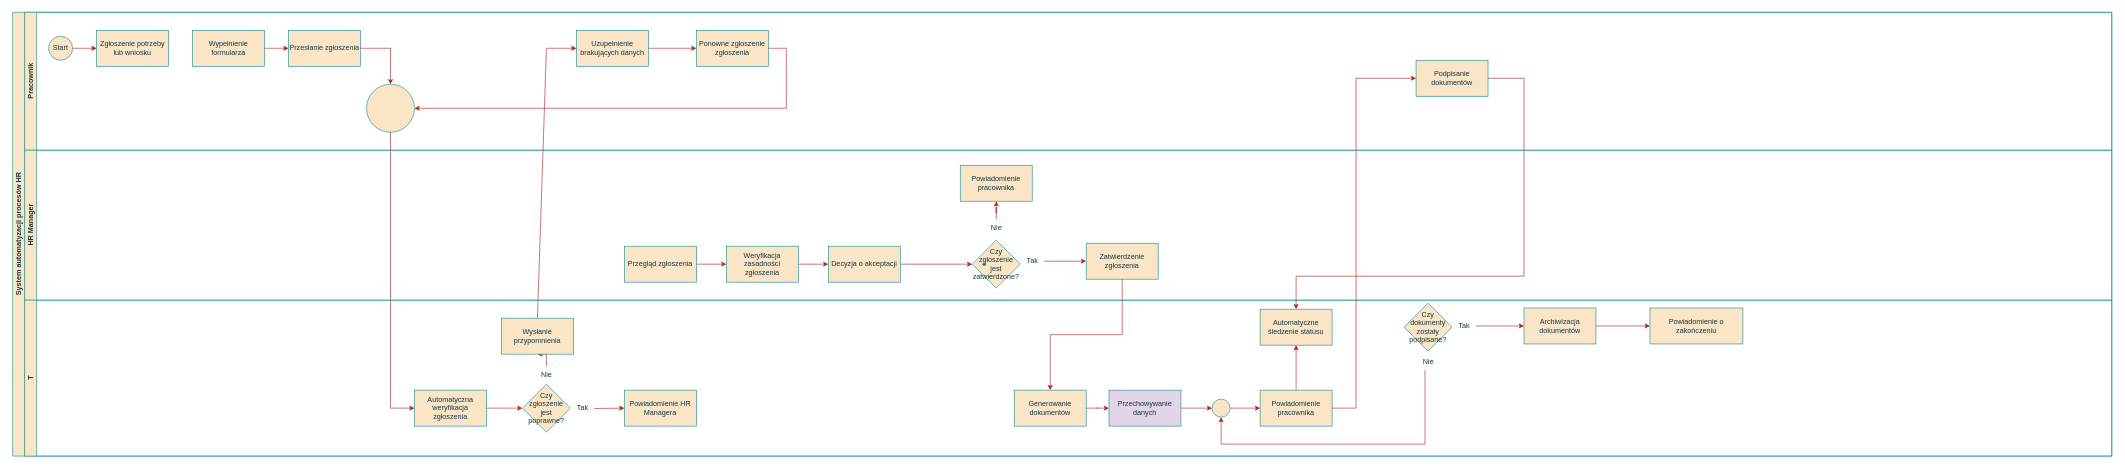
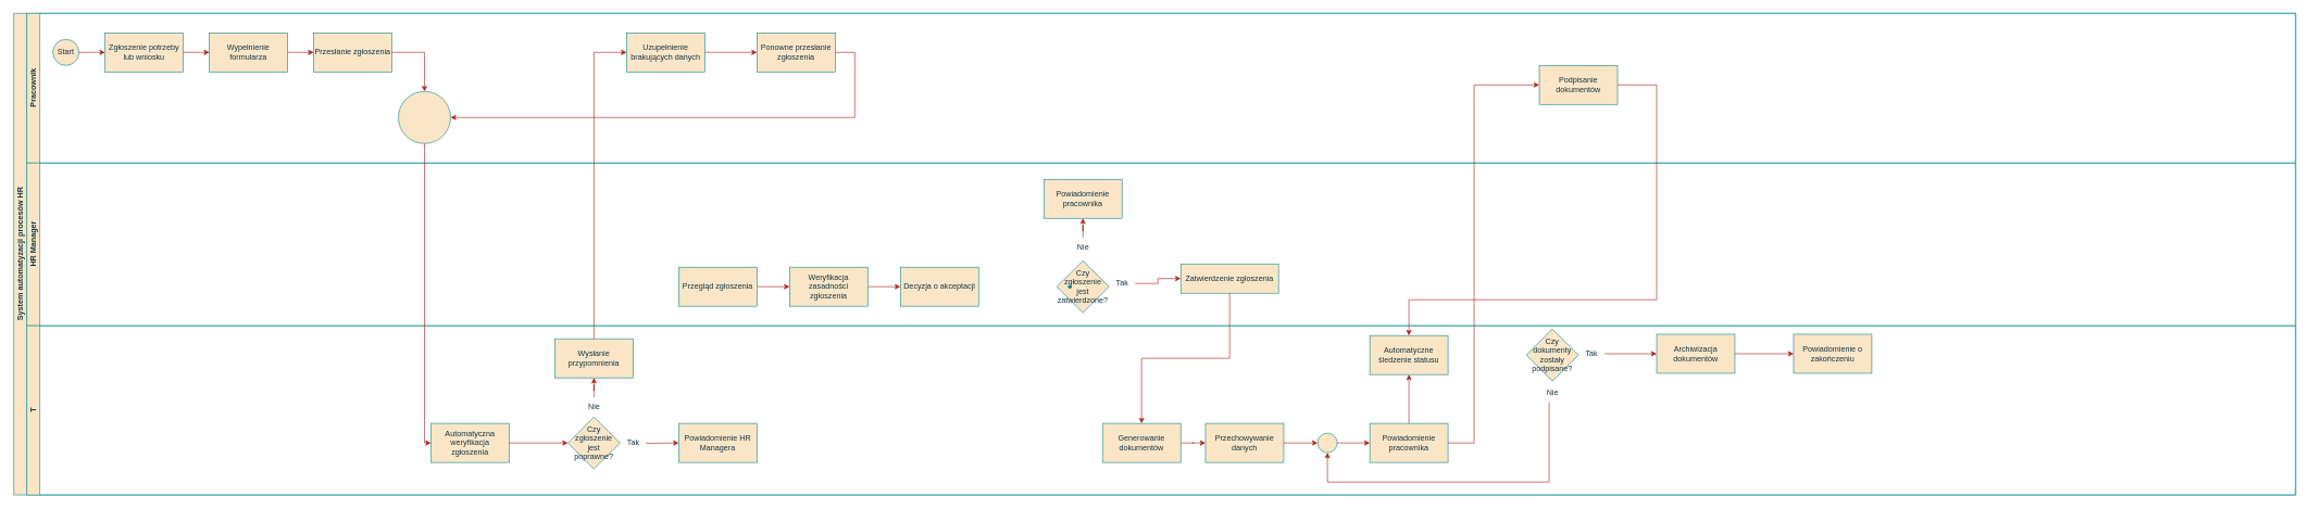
  <mxCell id="0" />
  <mxCell id="1" parent="0" />
  <mxCell id="2" value="System automatyzacji procesów HR" style="swimlane;html=1;childLayout=stackLayout;resizeParent=1;resizeParentMax=0;horizontal=0;startSize=20;horizontalStack=0;labelBackgroundColor=none;fillColor=#FAE5C7;strokeColor=#0F8B8D;fontColor=#143642;" parent="1" vertex="1"><mxGeometry x="20" y="20" width="3500" height="740" as="geometry" /></mxCell>
  <mxCell id="3" value="Pracownik" style="swimlane;html=1;startSize=20;horizontal=0;labelBackgroundColor=none;fillColor=#FAE5C7;strokeColor=#0F8B8D;fontColor=#143642;" parent="2" vertex="1"><mxGeometry x="20" width="3480" height="230" as="geometry" /></mxCell>
  <mxCell id="4" value="" style="edgeStyle=orthogonalEdgeStyle;rounded=0;orthogonalLoop=1;jettySize=auto;html=1;labelBackgroundColor=none;strokeColor=#A8201A;fontColor=default;" parent="3" source="5" edge="1"><mxGeometry relative="1" as="geometry"><mxPoint x="120" y="60" as="targetPoint" /></mxGeometry></mxCell>
  <mxCell id="5" value="Start" style="ellipse;whiteSpace=wrap;html=1;labelBackgroundColor=none;fillColor=#FAE5C7;strokeColor=#0F8B8D;fontColor=#143642;" parent="3" vertex="1"><mxGeometry x="40" y="40" width="40" height="40" as="geometry" /></mxCell>
  <mxCell id="6" value="Zgłoszenie potrzeby lub wniosku" style="whiteSpace=wrap;html=1;labelBackgroundColor=none;fillColor=#FAE5C7;strokeColor=#0F8B8D;fontColor=#143642;" vertex="1" parent="3"><mxGeometry x="120" y="30" width="120" height="60" as="geometry" /></mxCell>
  <mxCell id="7" value="Wypełnienie formularza" style="whiteSpace=wrap;html=1;labelBackgroundColor=none;fillColor=#FAE5C7;strokeColor=#0F8B8D;fontColor=#143642;" vertex="1" parent="3"><mxGeometry x="280" y="30" width="120" height="60" as="geometry" /></mxCell>
+ <mxCell id="8" value="" style="edgeStyle=none;orthogonalLoop=1;jettySize=auto;html=1;rounded=0;exitX=1;exitY=0.5;exitDx=0;exitDy=0;entryX=0;entryY=0.5;entryDx=0;entryDy=0;labelBackgroundColor=none;strokeColor=#A8201A;fontColor=default;" edge="1" parent="3" source="6" target="7"><mxGeometry width="100" relative="1" as="geometry"><mxPoint x="230" y="40" as="sourcePoint" /><mxPoint x="330" y="40" as="targetPoint" /><Array as="points" /></mxGeometry></mxCell>
  <mxCell id="9" value="Przesłanie zgłoszenia" style="whiteSpace=wrap;html=1;labelBackgroundColor=none;fillColor=#FAE5C7;strokeColor=#0F8B8D;fontColor=#143642;" vertex="1" parent="3"><mxGeometry x="440" y="30" width="120" height="60" as="geometry" /></mxCell>
  <mxCell id="10" value="" style="edgeStyle=none;orthogonalLoop=1;jettySize=auto;html=1;rounded=0;exitX=1;exitY=0.5;exitDx=0;exitDy=0;entryX=0;entryY=0.5;entryDx=0;entryDy=0;labelBackgroundColor=none;strokeColor=#A8201A;fontColor=default;" edge="1" parent="3" source="7" target="9"><mxGeometry width="100" relative="1" as="geometry"><mxPoint x="370" y="40" as="sourcePoint" /><mxPoint x="470" y="40" as="targetPoint" /><Array as="points" /></mxGeometry></mxCell>
  <mxCell id="11" value="" style="edgeStyle=orthogonalEdgeStyle;rounded=0;orthogonalLoop=1;jettySize=auto;html=1;labelBackgroundColor=none;strokeColor=#A8201A;fontColor=default;" edge="1" parent="3" source="12" target="13"><mxGeometry relative="1" as="geometry" /></mxCell>
  <mxCell id="12" value="Uzupełnienie brakujących danych" style="whiteSpace=wrap;html=1;labelBackgroundColor=none;fillColor=#FAE5C7;strokeColor=#0F8B8D;fontColor=#143642;" vertex="1" parent="3"><mxGeometry x="920" y="30" width="120" height="60" as="geometry" /></mxCell>
- <mxCell id="13" value="Ponowne zgłoszenie zgłoszenia" style="whiteSpace=wrap;html=1;labelBackgroundColor=none;fillColor=#FAE5C7;strokeColor=#0F8B8D;fontColor=#143642;" vertex="1" parent="3"><mxGeometry x="1120" y="30" width="120" height="60" as="geometry" /></mxCell>
+ <mxCell id="13" value="Ponowne przesłanie zgłoszenia" style="whiteSpace=wrap;html=1;labelBackgroundColor=none;fillColor=#FAE5C7;strokeColor=#0F8B8D;fontColor=#143642;" vertex="1" parent="3"><mxGeometry x="1120" y="30" width="120" height="60" as="geometry" /></mxCell>
  <mxCell id="14" value="" style="edgeStyle=none;orthogonalLoop=1;jettySize=auto;html=1;rounded=0;exitX=1;exitY=0.5;exitDx=0;exitDy=0;entryX=1;entryY=0.5;entryDx=0;entryDy=0;labelBackgroundColor=none;strokeColor=#A8201A;fontColor=default;" edge="1" parent="3" source="13"><mxGeometry width="100" relative="1" as="geometry"><mxPoint x="1150" y="150" as="sourcePoint" /><mxPoint x="650" y="160" as="targetPoint" /><Array as="points"><mxPoint x="1270" y="60" /><mxPoint x="1270" y="160" /></Array></mxGeometry></mxCell>
  <mxCell id="15" value="Podpisanie dokumentów" style="whiteSpace=wrap;html=1;labelBackgroundColor=none;fillColor=#FAE5C7;strokeColor=#0F8B8D;fontColor=#143642;" vertex="1" parent="3"><mxGeometry x="2320" y="80" width="120" height="60" as="geometry" /></mxCell>
  <mxCell id="16" value="" style="ellipse;whiteSpace=wrap;html=1;aspect=fixed;fillColor=#FAE5C7;fillStyle=solid;labelBackgroundColor=none;strokeColor=#0F8B8D;fontColor=#143642;" vertex="1" parent="3"><mxGeometry x="570" y="120" width="80" height="80" as="geometry" /></mxCell>
  <mxCell id="17" value="HR Manager" style="swimlane;html=1;startSize=20;horizontal=0;labelBackgroundColor=none;fillColor=#FAE5C7;strokeColor=#0F8B8D;fontColor=#143642;" parent="2" vertex="1"><mxGeometry x="20" y="230" width="3480" height="250" as="geometry" /></mxCell>
- <mxCell id="18" value="Zatwierdzenie zgłoszenia" style="whiteSpace=wrap;html=1;labelBackgroundColor=none;fillColor=#FAE5C7;strokeColor=#0F8B8D;fontColor=#143642;" vertex="1" parent="17"><mxGeometry x="1770" y="155" width="120" height="60" as="geometry" /></mxCell>
+ <mxCell id="18" value="Zatwierdzenie zgłoszenia" style="whiteSpace=wrap;html=1;labelBackgroundColor=none;fillColor=#FAE5C7;strokeColor=#0F8B8D;fontColor=#143642;" vertex="1" parent="17"><mxGeometry x="1770" y="155" width="150" height="45" as="geometry" /></mxCell>
  <mxCell id="19" value="Czy zgłoszenie jest zatwierdzone?" style="rhombus;whiteSpace=wrap;html=1;labelBackgroundColor=none;fillColor=#FAE5C7;strokeColor=#0F8B8D;fontColor=#143642;" vertex="1" parent="17"><mxGeometry x="1580" y="150" width="80" height="80" as="geometry" /></mxCell>
  <mxCell id="20" value="" style="edgeStyle=orthogonalEdgeStyle;rounded=0;orthogonalLoop=1;jettySize=auto;html=1;labelBackgroundColor=none;strokeColor=#A8201A;fontColor=default;" edge="1" parent="17" source="21" target="18"><mxGeometry relative="1" as="geometry" /></mxCell>
  <mxCell id="21" value="Tak" style="text;html=1;align=center;verticalAlign=middle;resizable=0;points=[];autosize=1;strokeColor=none;fillColor=none;labelBackgroundColor=none;fontColor=#143642;" vertex="1" parent="17"><mxGeometry x="1660" y="170" width="40" height="30" as="geometry" /></mxCell>
  <mxCell id="22" value="" style="edgeStyle=orthogonalEdgeStyle;rounded=0;orthogonalLoop=1;jettySize=auto;html=1;labelBackgroundColor=none;strokeColor=#A8201A;fontColor=default;" edge="1" parent="17" source="23" target="24"><mxGeometry relative="1" as="geometry" /></mxCell>
  <mxCell id="23" value="Nie" style="text;html=1;align=center;verticalAlign=middle;resizable=0;points=[];autosize=1;strokeColor=none;fillColor=none;labelBackgroundColor=none;fontColor=#143642;" vertex="1" parent="17"><mxGeometry x="1600" y="115" width="40" height="30" as="geometry" /></mxCell>
  <mxCell id="24" value="Powiadomienie pracownika" style="whiteSpace=wrap;html=1;labelBackgroundColor=none;fillColor=#FAE5C7;strokeColor=#0F8B8D;fontColor=#143642;" vertex="1" parent="17"><mxGeometry x="1560" y="25" width="120" height="60" as="geometry" /></mxCell>
  <mxCell id="25" value="" style="edgeStyle=orthogonalEdgeStyle;rounded=0;orthogonalLoop=1;jettySize=auto;html=1;labelBackgroundColor=none;strokeColor=#A8201A;fontColor=default;" edge="1" parent="17" source="26" target="28"><mxGeometry relative="1" as="geometry" /></mxCell>
  <mxCell id="26" value="Przegląd zgłoszenia" style="whiteSpace=wrap;html=1;labelBackgroundColor=none;fillColor=#FAE5C7;strokeColor=#0F8B8D;fontColor=#143642;" vertex="1" parent="17"><mxGeometry x="1000" y="160" width="120" height="60" as="geometry" /></mxCell>
  <mxCell id="27" value="" style="edgeStyle=orthogonalEdgeStyle;rounded=0;orthogonalLoop=1;jettySize=auto;html=1;labelBackgroundColor=none;strokeColor=#A8201A;fontColor=default;" edge="1" parent="17" source="28" target="30"><mxGeometry relative="1" as="geometry" /></mxCell>
  <mxCell id="28" value="Weryfikacja zasadności zgłoszenia" style="whiteSpace=wrap;html=1;labelBackgroundColor=none;fillColor=#FAE5C7;strokeColor=#0F8B8D;fontColor=#143642;" vertex="1" parent="17"><mxGeometry x="1170" y="160" width="120" height="60" as="geometry" /></mxCell>
- <mxCell id="29" value="" style="edgeStyle=orthogonalEdgeStyle;rounded=0;orthogonalLoop=1;jettySize=auto;html=1;entryX=0;entryY=0.5;entryDx=0;entryDy=0;labelBackgroundColor=none;strokeColor=#A8201A;fontColor=default;" edge="1" parent="17" source="30" target="19"><mxGeometry relative="1" as="geometry" /></mxCell>
  <mxCell id="30" value="Decyzja o akceptacji" style="whiteSpace=wrap;html=1;labelBackgroundColor=none;fillColor=#FAE5C7;strokeColor=#0F8B8D;fontColor=#143642;" vertex="1" parent="17"><mxGeometry x="1340" y="160" width="120" height="60" as="geometry" /></mxCell>
  <mxCell id="31" value="" style="shape=waypoint;sketch=0;size=6;pointerEvents=1;points=[];fillColor=#FAE5C7;resizable=0;rotatable=0;perimeter=centerPerimeter;snapToPoint=1;labelBackgroundColor=none;strokeColor=#0F8B8D;fontColor=#143642;" vertex="1" parent="17"><mxGeometry x="1590" y="180" width="20" height="20" as="geometry" /></mxCell>
  <mxCell id="32" value="" style="edgeStyle=none;orthogonalLoop=1;jettySize=auto;html=1;rounded=0;exitX=0.5;exitY=0;exitDx=0;exitDy=0;entryX=0;entryY=0.5;entryDx=0;entryDy=0;labelBackgroundColor=none;strokeColor=#A8201A;fontColor=default;" edge="1" parent="2" source="41" target="12"><mxGeometry width="100" relative="1" as="geometry"><mxPoint x="820" y="400" as="sourcePoint" /><mxPoint x="890" y="60" as="targetPoint" /><Array as="points"><mxPoint x="890" y="60" /></Array></mxGeometry></mxCell>
  <mxCell id="33" value="" style="edgeStyle=orthogonalEdgeStyle;rounded=0;orthogonalLoop=1;jettySize=auto;html=1;labelBackgroundColor=none;strokeColor=#A8201A;fontColor=default;" edge="1" parent="2" source="18" target="45"><mxGeometry relative="1" as="geometry" /></mxCell>
  <mxCell id="34" value="T" style="swimlane;html=1;startSize=20;horizontal=0;labelBackgroundColor=none;fillColor=#FAE5C7;strokeColor=#0F8B8D;fontColor=#143642;" parent="2" vertex="1"><mxGeometry x="20" y="480" width="3480" height="260" as="geometry" /></mxCell>
- <mxCell id="35" value="Automatyczna weryfikacja zgłoszenia" style="whiteSpace=wrap;html=1;labelBackgroundColor=none;fillColor=#FAE5C7;strokeColor=#0F8B8D;fontColor=#143642;" vertex="1" parent="34"><mxGeometry x="650" y="150" width="120" height="60" as="geometry" /></mxCell>
+ <mxCell id="35" value="Automatyczna weryfikacja zgłoszenia" style="whiteSpace=wrap;html=1;labelBackgroundColor=none;fillColor=#FAE5C7;strokeColor=#0F8B8D;fontColor=#143642;" vertex="1" parent="34"><mxGeometry x="620" y="150" width="120" height="60" as="geometry" /></mxCell>
  <mxCell id="36" value="Czy zgłoszenie jest poprawne?" style="rhombus;whiteSpace=wrap;html=1;labelBackgroundColor=none;fillColor=#FAE5C7;strokeColor=#0F8B8D;fontColor=#143642;" vertex="1" parent="34"><mxGeometry x="830" y="140" width="80" height="80" as="geometry" /></mxCell>
  <mxCell id="37" value="Tak" style="text;html=1;align=center;verticalAlign=middle;resizable=0;points=[];autosize=1;strokeColor=none;fillColor=none;labelBackgroundColor=none;fontColor=#143642;" vertex="1" parent="34"><mxGeometry x="910" y="165" width="40" height="30" as="geometry" /></mxCell>
  <mxCell id="38" value="" style="edgeStyle=orthogonalEdgeStyle;rounded=0;orthogonalLoop=1;jettySize=auto;html=1;labelBackgroundColor=none;strokeColor=#A8201A;fontColor=default;" edge="1" parent="34" source="39" target="41"><mxGeometry relative="1" as="geometry" /></mxCell>
  <mxCell id="39" value="Nie" style="text;html=1;align=center;verticalAlign=middle;resizable=0;points=[];autosize=1;strokeColor=none;fillColor=none;labelBackgroundColor=none;fontColor=#143642;" vertex="1" parent="34"><mxGeometry x="850" y="110" width="40" height="30" as="geometry" /></mxCell>
  <mxCell id="40" value="" style="edgeStyle=none;orthogonalLoop=1;jettySize=auto;html=1;rounded=0;exitX=1;exitY=0.5;exitDx=0;exitDy=0;entryX=0;entryY=0.5;entryDx=0;entryDy=0;labelBackgroundColor=none;strokeColor=#A8201A;fontColor=default;" edge="1" parent="34" source="35" target="36"><mxGeometry width="100" relative="1" as="geometry"><mxPoint x="760" y="190" as="sourcePoint" /><mxPoint x="860" y="190" as="targetPoint" /><Array as="points" /></mxGeometry></mxCell>
- <mxCell id="41" value="Wysłanie przypomnienia" style="whiteSpace=wrap;html=1;labelBackgroundColor=none;fillColor=#FAE5C7;strokeColor=#0F8B8D;fontColor=#143642;" vertex="1" parent="34"><mxGeometry x="795" y="30" width="120" height="60" as="geometry" /></mxCell>
+ <mxCell id="41" value="Wysłanie przypomnienia" style="whiteSpace=wrap;html=1;labelBackgroundColor=none;fillColor=#FAE5C7;strokeColor=#0F8B8D;fontColor=#143642;" vertex="1" parent="34"><mxGeometry x="810" y="20" width="120" height="60" as="geometry" /></mxCell>
  <mxCell id="42" value="Powiadomienie HR Managera" style="whiteSpace=wrap;html=1;labelBackgroundColor=none;fillColor=#FAE5C7;strokeColor=#0F8B8D;fontColor=#143642;" vertex="1" parent="34"><mxGeometry x="1000" y="150" width="120" height="60" as="geometry" /></mxCell>
  <mxCell id="43" value="" style="edgeStyle=none;orthogonalLoop=1;jettySize=auto;html=1;rounded=0;exitX=0.996;exitY=0.522;exitDx=0;exitDy=0;exitPerimeter=0;entryX=0;entryY=0.5;entryDx=0;entryDy=0;labelBackgroundColor=none;strokeColor=#A8201A;fontColor=default;" edge="1" parent="34" source="37" target="42"><mxGeometry width="100" relative="1" as="geometry"><mxPoint x="930" y="100" as="sourcePoint" /><mxPoint x="1030" y="100" as="targetPoint" /><Array as="points" /></mxGeometry></mxCell>
  <mxCell id="44" value="" style="edgeStyle=orthogonalEdgeStyle;rounded=0;orthogonalLoop=1;jettySize=auto;html=1;labelBackgroundColor=none;strokeColor=#A8201A;fontColor=default;" edge="1" parent="34" source="45" target="51"><mxGeometry relative="1" as="geometry" /></mxCell>
  <mxCell id="45" value="Generowanie dokumentów" style="whiteSpace=wrap;html=1;labelBackgroundColor=none;fillColor=#FAE5C7;strokeColor=#0F8B8D;fontColor=#143642;" vertex="1" parent="34"><mxGeometry x="1650" y="150" width="120" height="60" as="geometry" /></mxCell>
  <mxCell id="46" value="" style="edgeStyle=orthogonalEdgeStyle;rounded=0;orthogonalLoop=1;jettySize=auto;html=1;labelBackgroundColor=none;strokeColor=#A8201A;fontColor=default;" edge="1" parent="34" source="47" target="52"><mxGeometry relative="1" as="geometry" /></mxCell>
  <mxCell id="47" value="Powiadomienie pracownika" style="whiteSpace=wrap;html=1;labelBackgroundColor=none;fillColor=#FAE5C7;strokeColor=#0F8B8D;fontColor=#143642;" vertex="1" parent="34"><mxGeometry x="2060" y="150" width="120" height="60" as="geometry" /></mxCell>
  <mxCell id="48" value="" style="edgeStyle=orthogonalEdgeStyle;rounded=0;orthogonalLoop=1;jettySize=auto;html=1;labelBackgroundColor=none;strokeColor=#A8201A;fontColor=default;" edge="1" parent="34" source="49" target="56"><mxGeometry relative="1" as="geometry" /></mxCell>
  <mxCell id="49" value="Archiwizacja dokumentów" style="whiteSpace=wrap;html=1;labelBackgroundColor=none;fillColor=#FAE5C7;strokeColor=#0F8B8D;fontColor=#143642;" vertex="1" parent="34"><mxGeometry x="2500" y="13" width="120" height="60" as="geometry" /></mxCell>
  <mxCell id="50" value="" style="edgeStyle=orthogonalEdgeStyle;rounded=0;orthogonalLoop=1;jettySize=auto;html=1;labelBackgroundColor=none;strokeColor=#A8201A;fontColor=default;" edge="1" parent="34" source="55" target="47"><mxGeometry relative="1" as="geometry" /></mxCell>
- <mxCell id="51" value="Przechowywanie danych" style="whiteSpace=wrap;html=1;labelBackgroundColor=none;fillColor=#e1d5e7;strokeColor=#0F8B8D;fontColor=#143642;" vertex="1" parent="34"><mxGeometry x="1808" y="150" width="120" height="60" as="geometry" /></mxCell>
+ <mxCell id="51" value="Przechowywanie danych" style="whiteSpace=wrap;html=1;labelBackgroundColor=none;fillColor=#FAE5C7;strokeColor=#0F8B8D;fontColor=#143642;" vertex="1" parent="34"><mxGeometry x="1808" y="150" width="120" height="60" as="geometry" /></mxCell>
  <mxCell id="52" value="Automatyczne śledzenie statusu" style="whiteSpace=wrap;html=1;labelBackgroundColor=none;fillColor=#FAE5C7;strokeColor=#0F8B8D;fontColor=#143642;" vertex="1" parent="34"><mxGeometry x="2060" y="15" width="120" height="60" as="geometry" /></mxCell>
  <mxCell id="53" value="Czy dokumenty zostały podpisane?" style="rhombus;whiteSpace=wrap;html=1;labelBackgroundColor=none;fillColor=#FAE5C7;strokeColor=#0F8B8D;fontColor=#143642;" vertex="1" parent="34"><mxGeometry x="2300" y="5" width="80" height="80" as="geometry" /></mxCell>
  <mxCell id="54" value="" style="edgeStyle=orthogonalEdgeStyle;rounded=0;orthogonalLoop=1;jettySize=auto;html=1;labelBackgroundColor=none;strokeColor=#A8201A;fontColor=default;" edge="1" parent="34" source="51" target="55"><mxGeometry relative="1" as="geometry"><mxPoint x="2068" y="780" as="sourcePoint" /><mxPoint x="2200" y="780" as="targetPoint" /></mxGeometry></mxCell>
  <mxCell id="55" value="" style="ellipse;whiteSpace=wrap;html=1;aspect=fixed;labelBackgroundColor=none;fillColor=#FAE5C7;strokeColor=#0F8B8D;fontColor=#143642;" vertex="1" parent="34"><mxGeometry x="1980" y="165" width="30" height="30" as="geometry" /></mxCell>
- <mxCell id="56" value="Powiadomienie o zakończeniu" style="whiteSpace=wrap;html=1;labelBackgroundColor=none;fillColor=#FAE5C7;strokeColor=#0F8B8D;fontColor=#143642;" vertex="1" parent="34"><mxGeometry x="2710" y="13" width="155" height="60" as="geometry" /></mxCell>
+ <mxCell id="56" value="Powiadomienie o zakończeniu" style="whiteSpace=wrap;html=1;labelBackgroundColor=none;fillColor=#FAE5C7;strokeColor=#0F8B8D;fontColor=#143642;" vertex="1" parent="34"><mxGeometry x="2710" y="13" width="120" height="60" as="geometry" /></mxCell>
  <mxCell id="57" value="" style="edgeStyle=none;orthogonalLoop=1;jettySize=auto;html=1;rounded=0;exitX=1;exitY=0.5;exitDx=0;exitDy=0;entryX=0;entryY=0.5;entryDx=0;entryDy=0;labelBackgroundColor=none;strokeColor=#A8201A;fontColor=default;" edge="1" parent="2" source="47" target="15"><mxGeometry width="100" relative="1" as="geometry"><mxPoint x="2180" y="600" as="sourcePoint" /><mxPoint x="2280" y="600" as="targetPoint" /><Array as="points"><mxPoint x="2240" y="660" /><mxPoint x="2240" y="110" /></Array></mxGeometry></mxCell>
  <mxCell id="58" value="" style="edgeStyle=none;orthogonalLoop=1;jettySize=auto;html=1;rounded=0;exitX=1;exitY=0.5;exitDx=0;exitDy=0;entryX=0.5;entryY=0;entryDx=0;entryDy=0;labelBackgroundColor=none;strokeColor=#A8201A;fontColor=default;" edge="1" parent="2" source="15" target="52"><mxGeometry width="100" relative="1" as="geometry"><mxPoint x="2500" y="160" as="sourcePoint" /><mxPoint x="2600" y="160" as="targetPoint" /><Array as="points"><mxPoint x="2520" y="110" /><mxPoint x="2520" y="440" /><mxPoint x="2140" y="440" /></Array></mxGeometry></mxCell>
  <mxCell id="59" value="" style="edgeStyle=none;orthogonalLoop=1;jettySize=auto;html=1;rounded=0;exitX=0.5;exitY=1;exitDx=0;exitDy=0;entryX=0;entryY=0.5;entryDx=0;entryDy=0;labelBackgroundColor=none;strokeColor=#A8201A;fontColor=default;" edge="1" parent="2" source="16" target="35"><mxGeometry width="100" relative="1" as="geometry"><mxPoint x="570" y="270" as="sourcePoint" /><mxPoint x="670" y="270" as="targetPoint" /><Array as="points"><mxPoint x="630" y="660" /></Array></mxGeometry></mxCell>
  <mxCell id="60" value="Nie" style="text;html=1;align=center;verticalAlign=middle;resizable=0;points=[];autosize=1;strokeColor=none;fillColor=none;labelBackgroundColor=none;fontColor=#143642;" vertex="1" parent="1"><mxGeometry x="2360" y="588" width="40" height="30" as="geometry" /></mxCell>
  <mxCell id="61" value="" style="edgeStyle=orthogonalEdgeStyle;rounded=0;orthogonalLoop=1;jettySize=auto;html=1;labelBackgroundColor=none;strokeColor=#A8201A;fontColor=default;" edge="1" parent="1" source="62" target="49"><mxGeometry relative="1" as="geometry" /></mxCell>
  <mxCell id="62" value="Tak" style="text;html=1;align=center;verticalAlign=middle;resizable=0;points=[];autosize=1;strokeColor=none;fillColor=none;labelBackgroundColor=none;fontColor=#143642;" vertex="1" parent="1"><mxGeometry x="2420" y="528" width="40" height="30" as="geometry" /></mxCell>
  <mxCell id="63" value="" style="edgeStyle=none;orthogonalLoop=1;jettySize=auto;html=1;rounded=0;exitX=0.375;exitY=0.967;exitDx=0;exitDy=0;exitPerimeter=0;entryX=0.5;entryY=1;entryDx=0;entryDy=0;labelBackgroundColor=none;strokeColor=#A8201A;fontColor=default;" edge="1" parent="1" source="60" target="55"><mxGeometry width="100" relative="1" as="geometry"><mxPoint x="2330" y="640" as="sourcePoint" /><mxPoint x="2430" y="640" as="targetPoint" /><Array as="points"><mxPoint x="2375" y="740" /><mxPoint x="2035" y="740" /></Array></mxGeometry></mxCell>
  <mxCell id="64" value="" style="edgeStyle=none;orthogonalLoop=1;jettySize=auto;html=1;rounded=0;entryX=0.5;entryY=0;entryDx=0;entryDy=0;labelBackgroundColor=none;strokeColor=#A8201A;fontColor=default;" edge="1" parent="1" target="16"><mxGeometry width="100" relative="1" as="geometry"><mxPoint x="600" y="80" as="sourcePoint" /><mxPoint x="680" y="80" as="targetPoint" /><Array as="points"><mxPoint x="650" y="80" /></Array></mxGeometry></mxCell>
